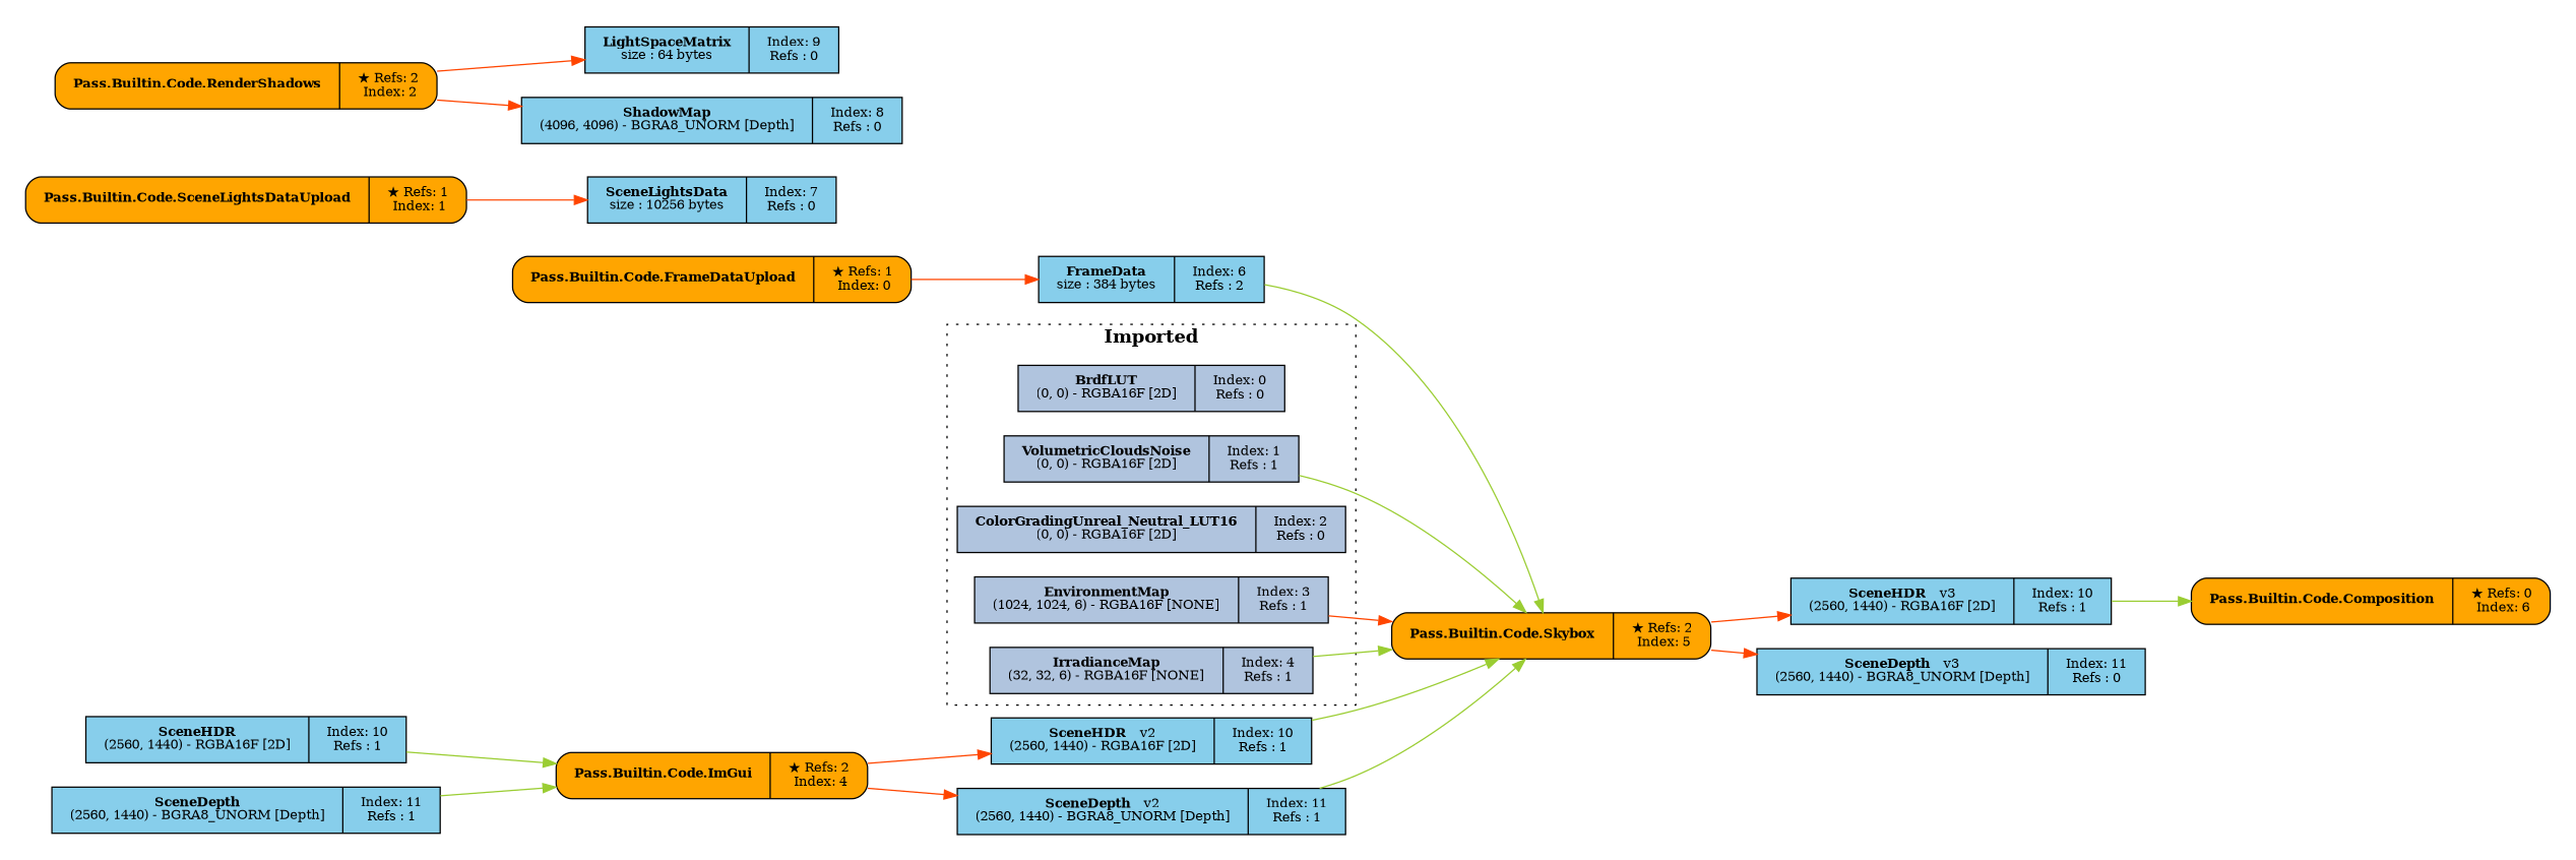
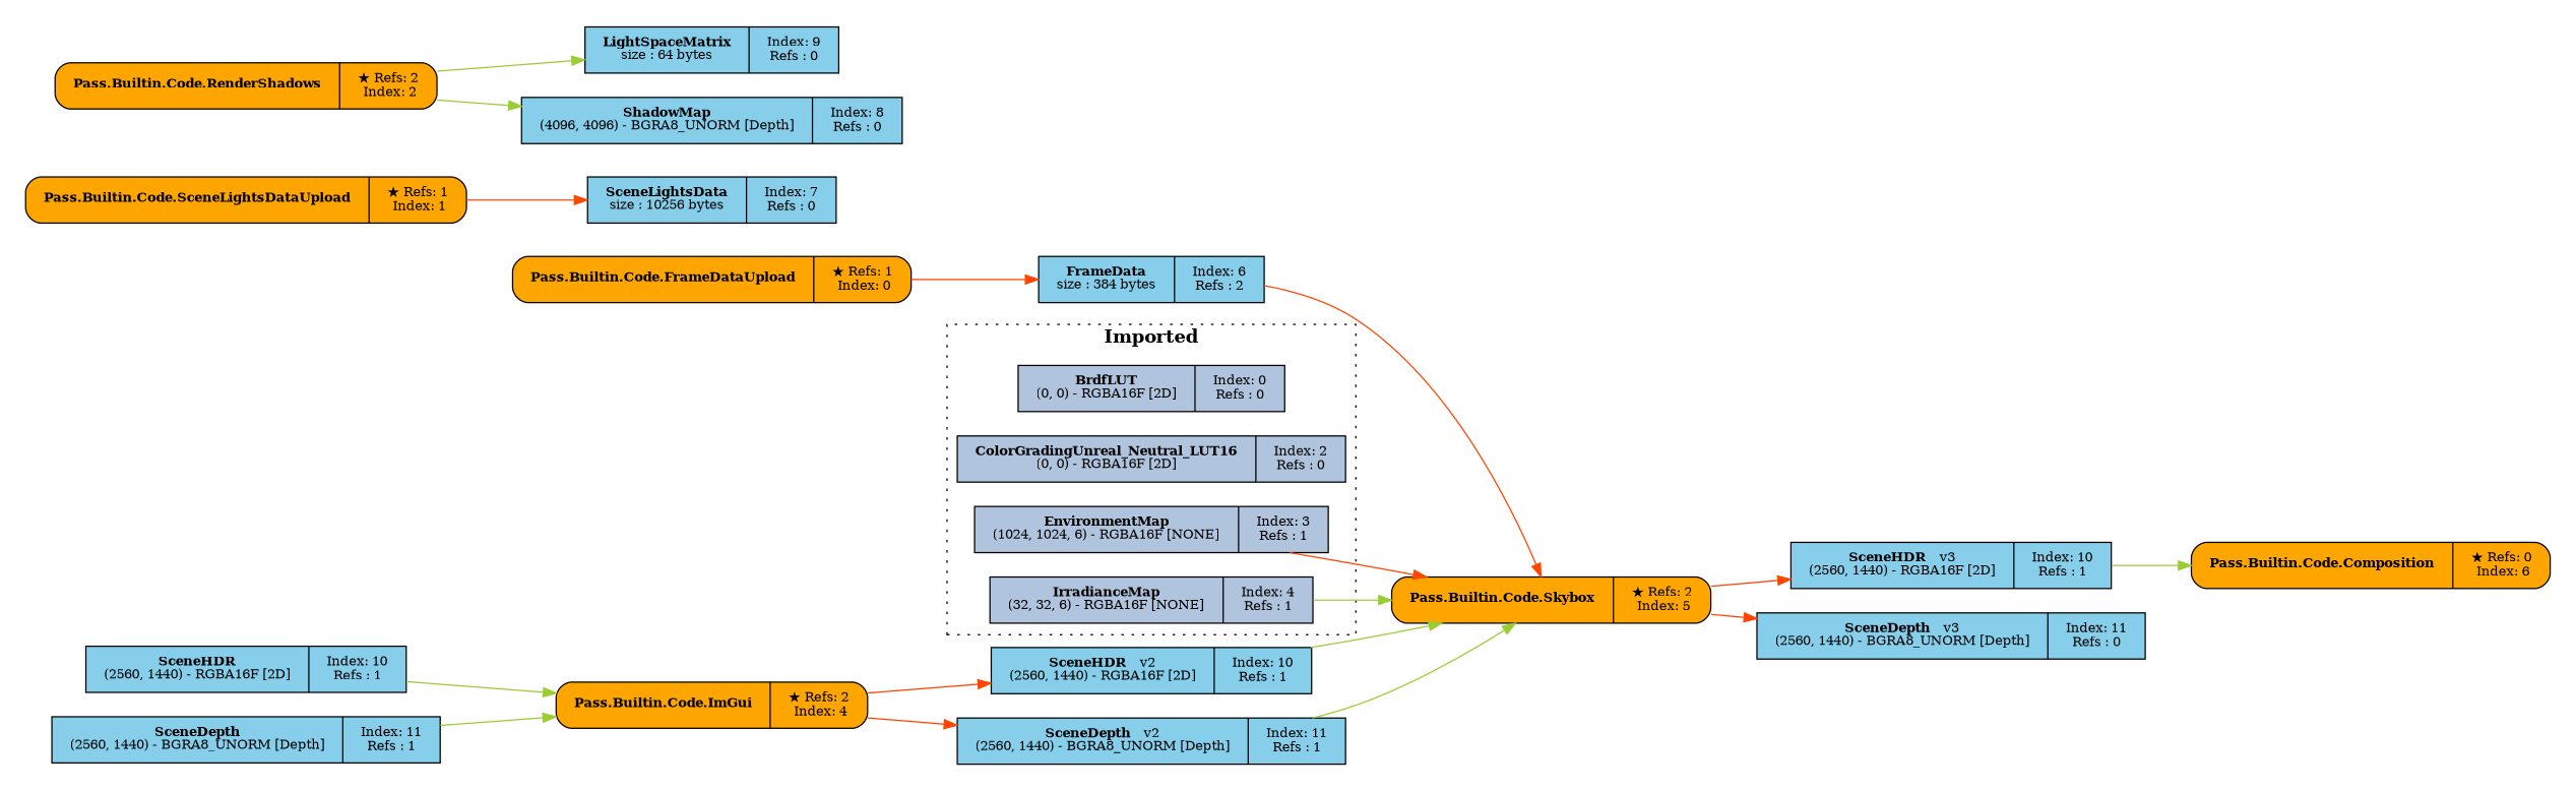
  digraph {
    fontname="DejaVu Serif"
    ordering=out
    rankdir=LR
    splines=spline
    style=invis
    node [fillcolor=skyblue fontname="DejaVu Serif" fontsize=10 margin="0.2,0.03" shape=record style=filled]
    edge [color=orangered fontname="DejaVu Serif"]
    n1 [fillcolor=orange label=<{ {<B>Pass.Builtin.Code.FrameDataUpload</B>} | {&#x2605; Refs: 1<BR/> Index: 0} }> style="rounded,filled"]
    n2 [label=<{ {<B>FrameData</B><BR/>size : 384 bytes} | {Index: 6<BR/>Refs : 2} }>]
    n3 [fillcolor=orange label=<{ {<B>Pass.Builtin.Code.SceneLightsDataUpload</B>} | {&#x2605; Refs: 1<BR/> Index: 1} }> style="rounded,filled"]
    n4 [label=<{ {<B>SceneLightsData</B><BR/>size : 10256 bytes} | {Index: 7<BR/>Refs : 0} }>]
    n5 [fillcolor=orange label=<{ {<B>Pass.Builtin.Code.RenderShadows</B>} | {&#x2605; Refs: 2<BR/> Index: 2} }> style="rounded,filled"]
    n6 [label=<{ {<B>ShadowMap</B><BR/>(4096, 4096) - BGRA8_UNORM [Depth]} | {Index: 8<BR/>Refs : 0} }>]
    n7 [label=<{ {<B>LightSpaceMatrix</B><BR/>size : 64 bytes} | {Index: 9<BR/>Refs : 0} }>]
    n8 [label=<{ {<B>SceneHDR</B><BR/>(2560, 1440) - RGBA16F [2D]} | {Index: 10<BR/>Refs : 1} }>]
    n9 [label=<{ {<B>SceneDepth</B><BR/>(2560, 1440) - BGRA8_UNORM [Depth]} | {Index: 11<BR/>Refs : 1} }>]
    n10 [fillcolor=orange label=<{ {<B>Pass.Builtin.Code.ImGui</B>} | {&#x2605; Refs: 2<BR/> Index: 4} }> style="rounded,filled"]
    n11 [fillcolor=orange label=<{ {<B>Pass.Builtin.Code.Skybox</B>} | {&#x2605; Refs: 2<BR/> Index: 5} }> style="rounded,filled"]
    n12 [fillcolor=orange label=<{ {<B>Pass.Builtin.Code.Composition</B>} | {&#x2605; Refs: 0<BR/> Index: 6} }> style="rounded,filled"]
    n13 [fillcolor=lightsteelblue label=<{ {<B>BrdfLUT</B><BR/>(0, 0) - RGBA16F [2D]} | {Index: 0<BR/>Refs : 0} }>]
-   n14 [fillcolor=lightsteelblue label=<{ {<B>VolumetricCloudsNoise</B><BR/>(0, 0) - RGBA16F [2D]} | {Index: 1<BR/>Refs : 1} }>]
    n15 [fillcolor=lightsteelblue label=<{ {<B>ColorGradingUnreal_Neutral_LUT16</B><BR/>(0, 0) - RGBA16F [2D]} | {Index: 2<BR/>Refs : 0} }>]
    n16 [fillcolor=lightsteelblue label=<{ {<B>EnvironmentMap</B><BR/>(1024, 1024, 6) - RGBA16F [NONE]} | {Index: 3<BR/>Refs : 1} }>]
    n17 [fillcolor=lightsteelblue label=<{ {<B>IrradianceMap</B><BR/>(32, 32, 6) - RGBA16F [NONE]} | {Index: 4<BR/>Refs : 1} }>]
    n18 [label=<{ {<B>SceneHDR</B>   <FONT>v2</FONT><BR/>(2560, 1440) - RGBA16F [2D]} | {Index: 10<BR/>Refs : 1} }>]
    n19 [label=<{ {<B>SceneDepth</B>   <FONT>v2</FONT><BR/>(2560, 1440) - BGRA8_UNORM [Depth]} | {Index: 11<BR/>Refs : 1} }>]
    n20 [label=<{ {<B>SceneHDR</B>   <FONT>v3</FONT><BR/>(2560, 1440) - RGBA16F [2D]} | {Index: 10<BR/>Refs : 1} }>]
    n21 [label=<{ {<B>SceneDepth</B>   <FONT>v3</FONT><BR/>(2560, 1440) - BGRA8_UNORM [Depth]} | {Index: 11<BR/>Refs : 0} }>]
    subgraph cluster_1 {
      n1
      n2
    }
    subgraph cluster_2 {
      n3
      n4
    }
    subgraph cluster_3 {
      n5
      n6
      n7
    }
    subgraph cluster_4 {
      n8
      n9
    }
    subgraph cluster_5 {
      n10
    }
    subgraph cluster_6 {
      n11
    }
    subgraph cluster_7 {
      n12
    }
    subgraph cluster_8 {
      label=< <B>Imported</B> >
      style=dotted
      n13
-     n14
      n15
      n16
      n17
    }
    n1 -> n2
-   n2 -> n11 [color=olivedrab3]
+   n2 -> n11
    n3 -> n4
-   n5 -> n6
-   n5 -> n7
+   n5 -> n6 [color=olivedrab3]
+   n5 -> n7 [color=olivedrab3]
    n8 -> n10 [color=olivedrab3]
    n9 -> n10 [color=olivedrab3]
    n10 -> n18
    n10 -> n19
    n11 -> n20
    n11 -> n21
-   n14 -> n11 [color=olivedrab3]
    n16 -> n11
    n17 -> n11 [color=olivedrab3]
    n18 -> n11 [color=olivedrab3]
    n19 -> n11 [color=olivedrab3]
    n20 -> n12 [color=olivedrab3]
  }
